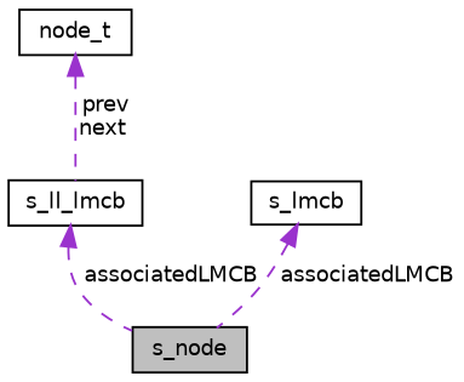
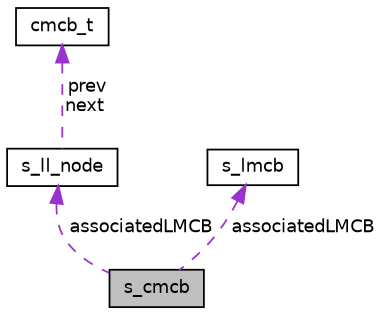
  digraph {
    node [color=black fillcolor=white fontname=Helvetica fontsize=10 shape=record style=filled]
    edge [color=darkorchid3 dir=back fontname=Helvetica fontsize=10 labelfontname=Helvetica labelfontsize=10 style=dashed]
-   n1 [fillcolor=grey75 fontcolor=black height=0.2 label=s_node width=0.4]
-   n2 [height=0.2 label=s_ll_lmcb width=0.4]
-   n3 [height=0.2 label=node_t width=0.4]
+   n1 [fillcolor=grey75 fontcolor=black height=0.2 label=s_cmcb width=0.4]
+   n2 [height=0.2 label=s_ll_node width=0.4]
+   n3 [height=0.2 label=cmcb_t width=0.4]
    n4 [height=0.2 label=s_lmcb width=0.4]
    n2 -> n1 [label=" associatedLMCB"]
    n3 -> n2 [label=" prev\nnext"]
    n4 -> n1 [label=" associatedLMCB"]
  }
